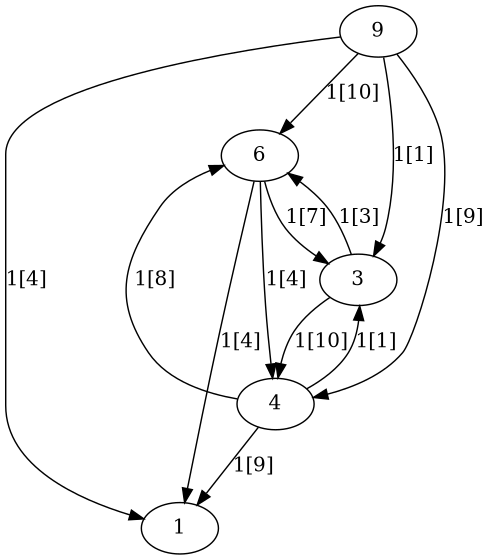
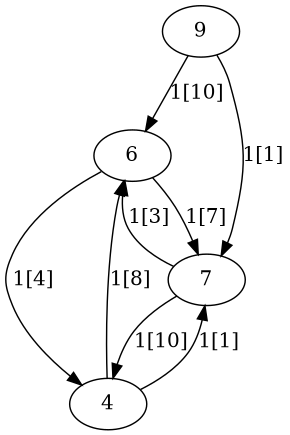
  digraph {
    n1 [label=9]
-   1
    n3 [label=6]
-   3
+   3 [label=7]
    4
-   n1 -> 1 [label="1[4]"]
    n1 -> n3 [label="1[10]"]
    n1 -> 3 [label="1[1]"]
-   n1 -> 4 [label="1[9]"]
-   n3 -> 1 [label="1[4]"]
    n3 -> 3 [label="1[7]"]
    n3 -> 4 [label="1[4]"]
    3 -> n3 [label="1[3]"]
    3 -> 4 [label="1[10]"]
-   4 -> 1 [label="1[9]"]
    4 -> n3 [label="1[8]"]
    4 -> 3 [label="1[1]"]
  }
